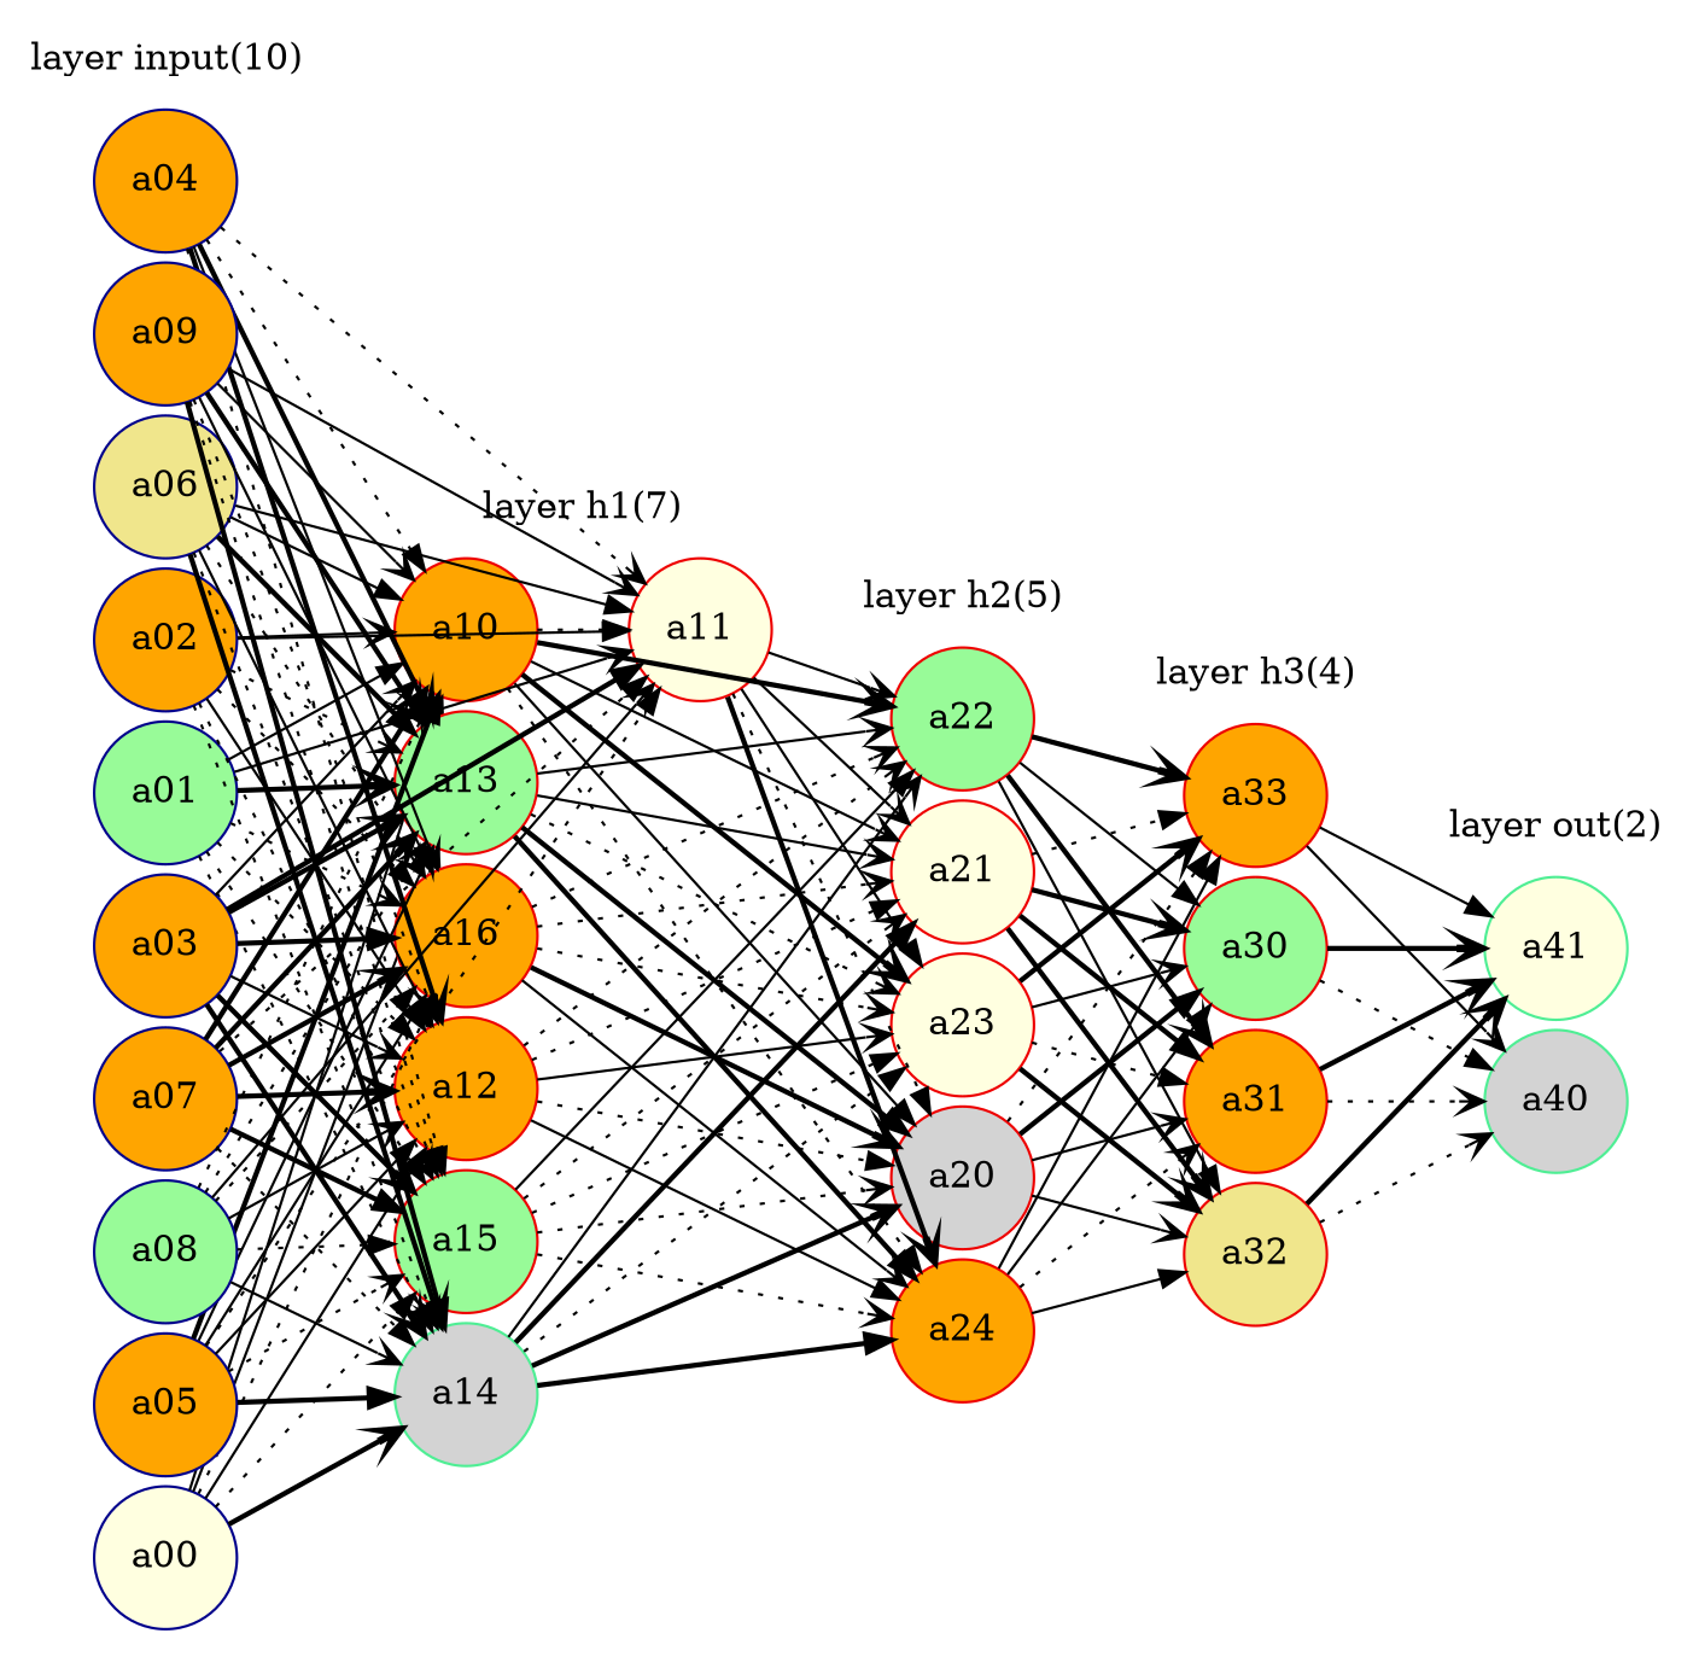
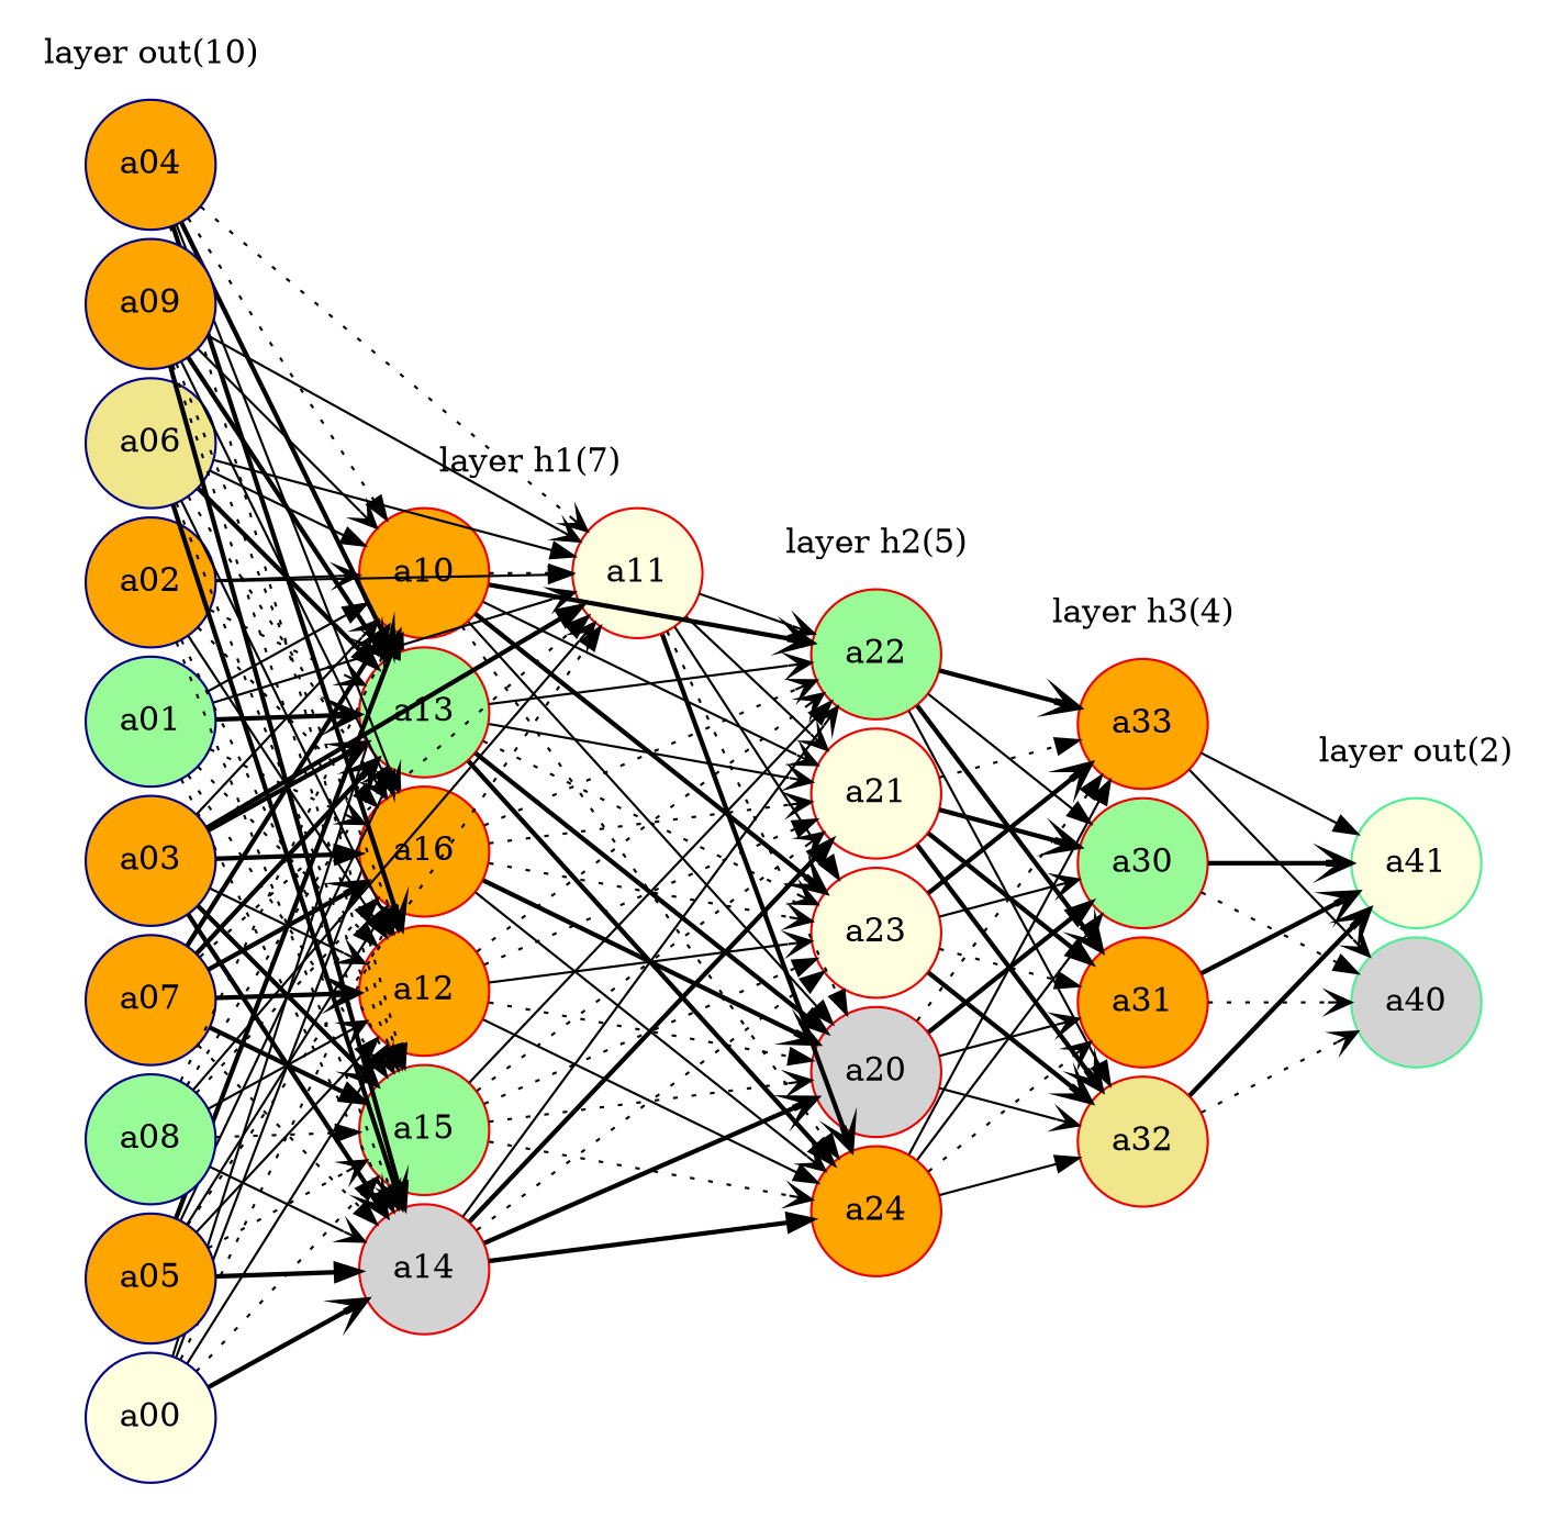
  digraph {
    nodesep=.05
    rankdir=LR
    splines=line
    node [color=red2 fillcolor=orange shape=circle style="solid,filled"]
    edge [arrowhead=vee style=dotted]
    a00 [color=blue4 fillcolor=lightyellow height=.5]
    a01 [color=blue4 fillcolor=palegreen height=.5]
    a02 [color=blue4 height=.5]
    a03 [color=blue4 height=.5]
    a04 [color=blue4 height=.5]
    a05 [color=blue4 height=.5]
    a06 [color=blue4 fillcolor=khaki height=.5]
    a07 [color=blue4 height=.5]
    a08 [color=blue4 fillcolor=palegreen height=.5]
    a09 [color=blue4 height=.5]
    a10 [height=.5]
    a11 [fillcolor=lightyellow height=.5]
    a12 [height=.5]
    a13 [fillcolor=palegreen height=.5]
-   a14 [color=seagreen2 fillcolor=lightgrey height=.5]
+   a14 [fillcolor=lightgrey height=.5]
    a15 [fillcolor=palegreen height=.5]
    a16 [height=.5]
    a20 [fillcolor=lightgrey height=.5]
    a21 [fillcolor=lightyellow height=.5]
    a22 [fillcolor=palegreen height=.5]
    a23 [fillcolor=lightyellow height=.5]
    a24 [height=.5]
    a30 [fillcolor=palegreen height=.5]
    a31 [height=.5]
    a32 [fillcolor=khaki height=.5]
    a33 [height=.5]
    a40 [color=seagreen2 fillcolor=lightgrey height=.5]
    a41 [color=seagreen2 fillcolor=lightyellow height=.5]
    subgraph cluster_1 {
      color=white
-     label="layer input(10)"
+     label="layer out(10)"
      a00
      a01
      a02
      a03
      a04
      a05
      a06
      a07
      a08
      a09
    }
    subgraph cluster_2 {
      color=white
      label="layer h1(7)"
      a10
      a11
      a12
      a13
      a14
      a15
      a16
    }
    subgraph cluster_3 {
      color=white
      label="layer h2(5)"
      a20
      a21
      a22
      a23
      a24
    }
    subgraph cluster_4 {
      color=white
      label="layer h3(4)"
      a30
      a31
      a32
      a33
    }
    subgraph cluster_5 {
      color=white
      label="layer out(2)"
      a40
      a41
    }
    a00 -> a10 [arrowhead=normal style=solid]
    a00 -> a12 [arrowhead=normal style=solid]
    a00 -> a13 [style=solid]
    a00 -> a14 [style=bold]
    a00 -> a15 [arrowhead=normal]
    a00 -> a16 [arrowhead=normal]
    a01 -> a10 [arrowhead=normal style=solid]
    a01 -> a11 [style=solid]
    a01 -> a12 [arrowhead=normal]
    a01 -> a13 [style=bold]
    a01 -> a14 [arrowhead=normal]
    a01 -> a15 [arrowhead=normal]
    a01 -> a16
    a02 -> a10 [style=solid]
    a02 -> a11 [arrowhead=normal style=solid]
    a02 -> a12 [arrowhead=normal style=solid]
    a02 -> a13
    a02 -> a14
    a02 -> a15
    a02 -> a16 [arrowhead=normal]
    a03 -> a10 [style=solid]
    a03 -> a11 [arrowhead=normal style=bold]
    a03 -> a12 [style=solid]
    a03 -> a13 [style=bold]
    a03 -> a14 [style=bold]
    a03 -> a15 [style=bold]
    a03 -> a16 [arrowhead=normal style=bold]
    a04 -> a10 [arrowhead=normal]
    a04 -> a11
    a04 -> a12 [style=bold]
    a04 -> a13 [style=bold]
    a04 -> a15 [arrowhead=normal]
    a04 -> a16 [style=solid]
    a05 -> a10 [arrowhead=normal style=bold]
    a05 -> a11 [arrowhead=normal]
    a05 -> a12 [arrowhead=normal style=solid]
    a05 -> a13 [style=solid]
    a05 -> a14 [arrowhead=normal style=bold]
    a05 -> a15
    a05 -> a16 [arrowhead=normal style=solid]
    a06 -> a10 [arrowhead=normal style=solid]
    a06 -> a11 [arrowhead=normal style=solid]
    a06 -> a12 [arrowhead=normal style=solid]
    a06 -> a13 [arrowhead=normal style=bold]
    a06 -> a14 [style=bold]
    a06 -> a15 [arrowhead=normal]
    a06 -> a16
    a07 -> a10 [style=bold]
    a07 -> a11 [arrowhead=normal]
    a07 -> a12 [style=bold]
    a07 -> a13 [style=bold]
    a07 -> a14 [arrowhead=normal]
    a07 -> a15 [arrowhead=normal style=bold]
    a07 -> a16 [style=bold]
    a08 -> a10
    a08 -> a11 [style=solid]
    a08 -> a12 [style=solid]
    a08 -> a13
    a08 -> a14 [style=solid]
    a08 -> a15 [arrowhead=normal]
    a08 -> a16 [arrowhead=normal]
    a09 -> a10 [style=solid]
    a09 -> a11 [style=solid]
    a09 -> a12 [arrowhead=normal]
    a09 -> a13 [style=bold]
    a09 -> a14 [arrowhead=normal style=bold]
    a09 -> a15 [arrowhead=normal]
    a09 -> a16 [arrowhead=normal style=solid]
    a10 -> a11 [arrowhead=normal]
    a10 -> a20 [arrowhead=normal style=solid]
    a10 -> a21 [style=solid]
    a10 -> a22 [style=bold]
    a10 -> a23 [style=bold]
    a10 -> a24 [arrowhead=normal]
    a11 -> a20 [arrowhead=normal]
    a11 -> a21 [style=solid]
    a11 -> a22 [style=solid]
    a11 -> a23 [arrowhead=normal style=solid]
    a11 -> a24 [style=bold]
    a12 -> a20 [arrowhead=normal]
    a12 -> a21 [arrowhead=normal]
    a12 -> a22
    a12 -> a23 [style=solid]
    a12 -> a24 [arrowhead=normal style=solid]
    a13 -> a20 [arrowhead=normal style=bold]
    a13 -> a21 [style=solid]
    a13 -> a22 [style=solid]
    a13 -> a23
    a13 -> a24 [arrowhead=normal style=bold]
    a14 -> a20 [style=bold]
    a14 -> a21 [arrowhead=normal style=bold]
    a14 -> a22 [style=solid]
    a14 -> a23 [arrowhead=normal]
    a14 -> a24 [arrowhead=normal style=bold]
    a15 -> a20
    a15 -> a21
    a15 -> a22 [arrowhead=normal style=solid]
    a15 -> a23 [arrowhead=normal]
    a15 -> a24
    a16 -> a20 [style=bold]
    a16 -> a21
    a16 -> a22
    a16 -> a23
    a16 -> a24 [style=solid]
    a20 -> a30 [arrowhead=normal style=bold]
    a20 -> a31 [style=solid]
    a20 -> a32 [style=solid]
    a20 -> a33 [arrowhead=normal]
    a21 -> a30 [style=bold]
    a21 -> a31 [arrowhead=normal style=bold]
    a21 -> a32 [style=bold]
    a21 -> a33 [arrowhead=normal]
    a22 -> a30 [arrowhead=normal style=solid]
    a22 -> a31 [style=bold]
    a22 -> a32 [arrowhead=normal style=solid]
    a22 -> a33 [style=bold]
    a23 -> a30 [style=solid]
    a23 -> a31 [arrowhead=normal]
    a23 -> a32 [style=bold]
    a23 -> a33 [style=bold]
    a24 -> a30 [arrowhead=normal style=solid]
    a24 -> a31
    a24 -> a32 [arrowhead=normal style=solid]
    a24 -> a33 [arrowhead=normal style=solid]
    a30 -> a40 [arrowhead=normal]
    a30 -> a41 [style=bold]
    a31 -> a40
    a31 -> a41 [style=bold]
    a32 -> a40
    a32 -> a41 [style=bold]
    a33 -> a40 [style=solid]
    a33 -> a41 [arrowhead=normal style=solid]
  }
